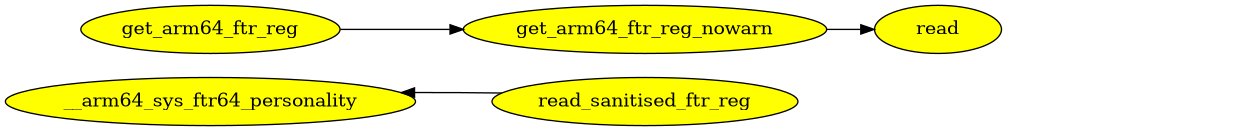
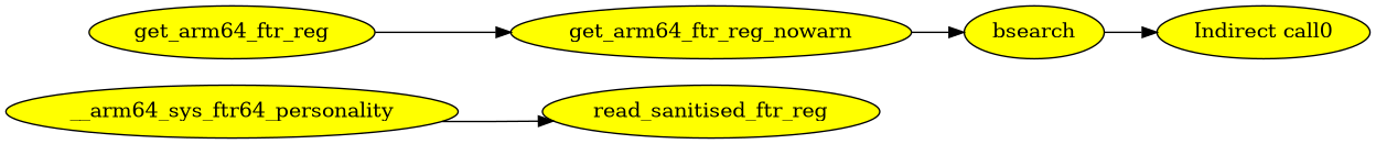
  digraph {
    rankdir=LR
    node [fillcolor=yellow style=filled]
    n1 [label=__arm64_sys_ftr64_personality]
    read_sanitised_ftr_reg
    get_arm64_ftr_reg
    get_arm64_ftr_reg_nowarn
-   bsearch [label=read]
-   read_sanitised_ftr_reg -> n1 [edgeid=1]
+   bsearch
+   "Indirect call0"
+   n1 -> read_sanitised_ftr_reg [edgeid=1]
    get_arm64_ftr_reg -> get_arm64_ftr_reg_nowarn [edgeid=3]
    get_arm64_ftr_reg_nowarn -> bsearch [edgeid=5]
+   bsearch -> "Indirect call0" [edgeid=6]
  }
